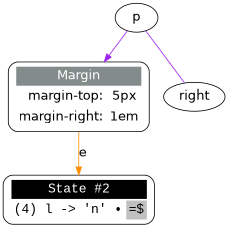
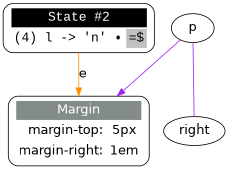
  digraph {
    fontname=helvetica
    fontsize=16
    labelloc=t
    rankdir=TB
    splines=true
    node [fillcolor=white fontname=helvetica fontsize=16 shape=Mrecord style=filled]
    edge [color=purple fontcolor=black fontname=helvetica fontsize=16 style=solid]
    n1 [label=<<table border="0" cellborder="0" cellpadding="3" bgcolor="white"> 	  <tr><td bgcolor="azure4" align="center" colspan="2"><font color="white">Margin</font></td></tr> 	  <tr><td align="right" port="r4">margin-top:</td><td>5px</td></tr> 	  <tr><td align="right">margin-right:</td><td>1em</td></tr></table>> penwidth=1]
    n2 [fontname="Courier New" label=<<table border="0" cellborder="0" cellpadding="3" bgcolor="white"><tr><td bgcolor="black" align="center" colspan="2"><font color="white">State #2</font></td></tr><tr><td align="left" port="r4">&#40;4&#41; l -&gt; 'n' &bull;</td><td bgcolor="grey" align="right">=$</td></tr></table>> penwidth=1]
    p [shape=ellipse]
    n4 [label=right shape=ellipse]
-   n1 -> n2 [color=darkorange label=e penwidth=1 style=bold]
+   n2 -> n1 [color=darkorange label=e penwidth=1 style=bold]
    p -> n1
    p -> n4 [dir=none weight=1]
  }
